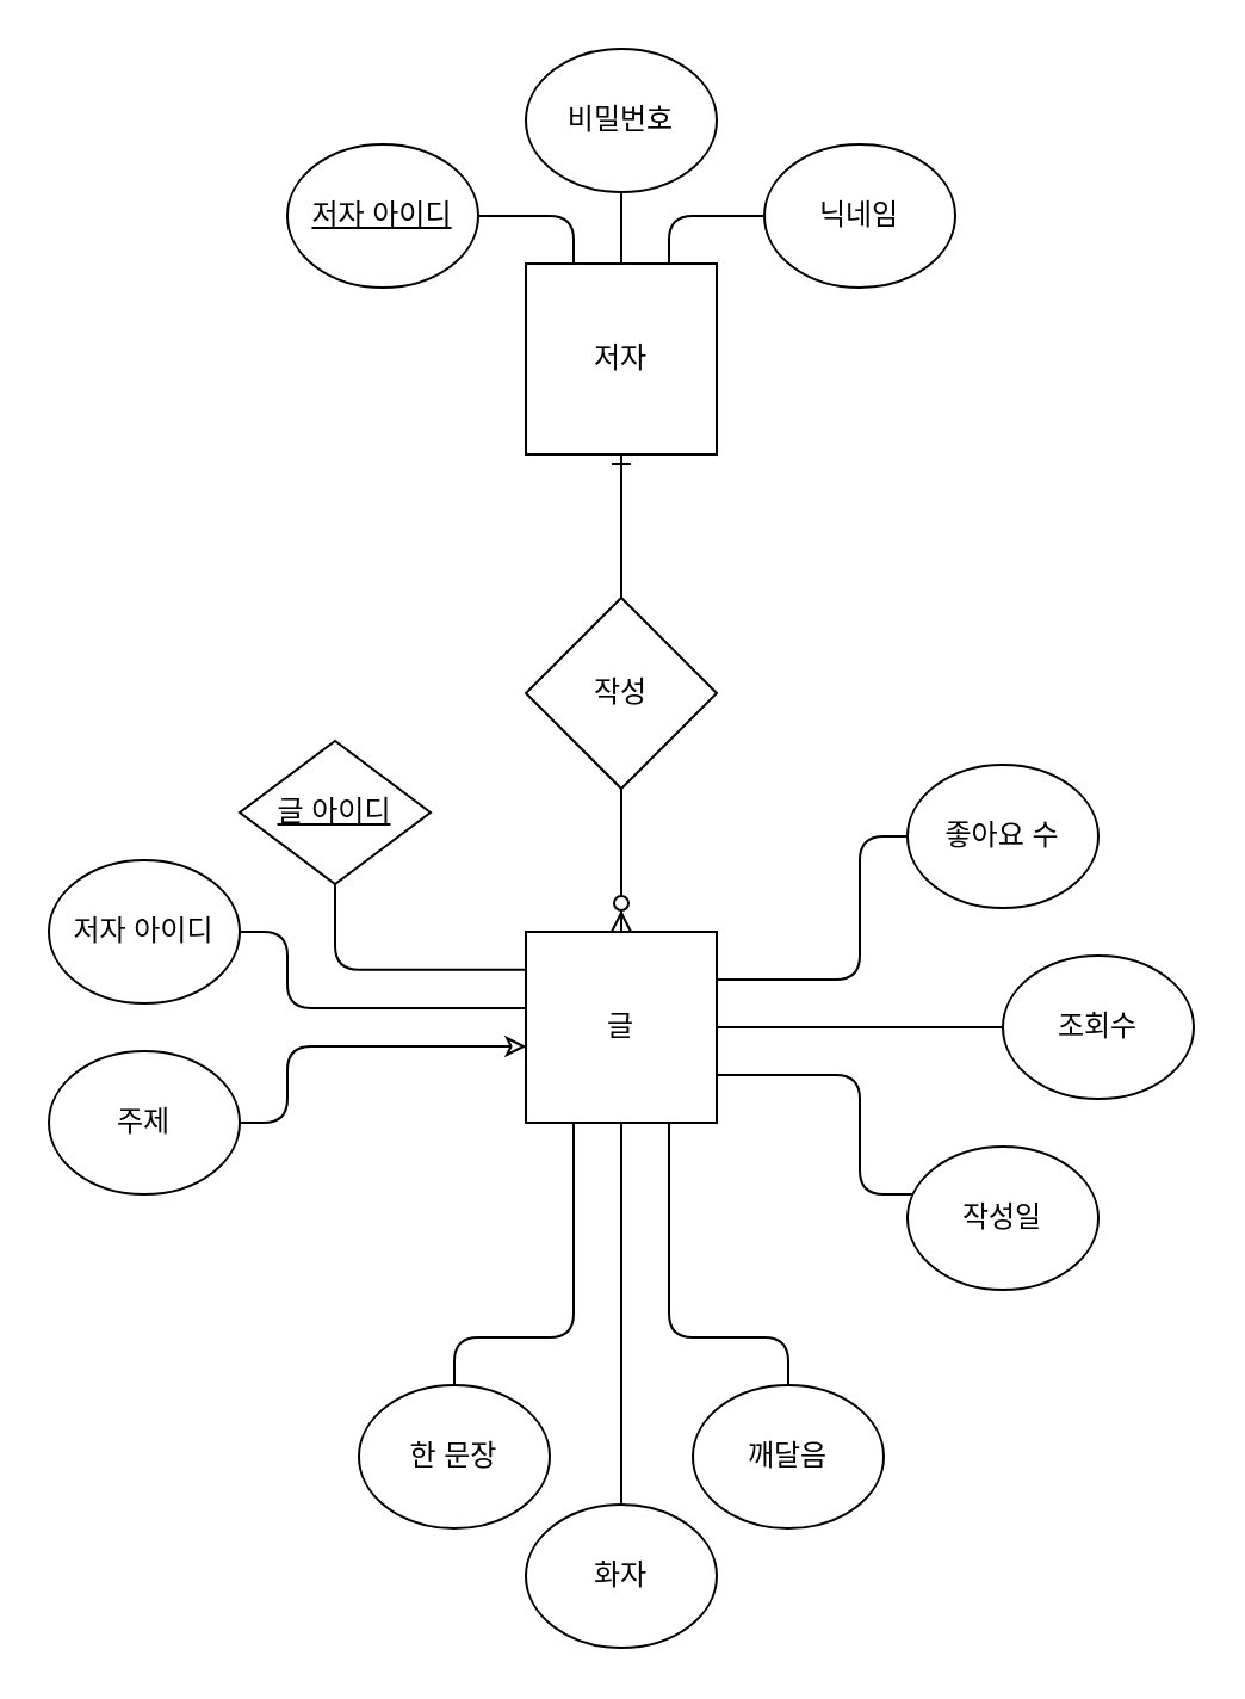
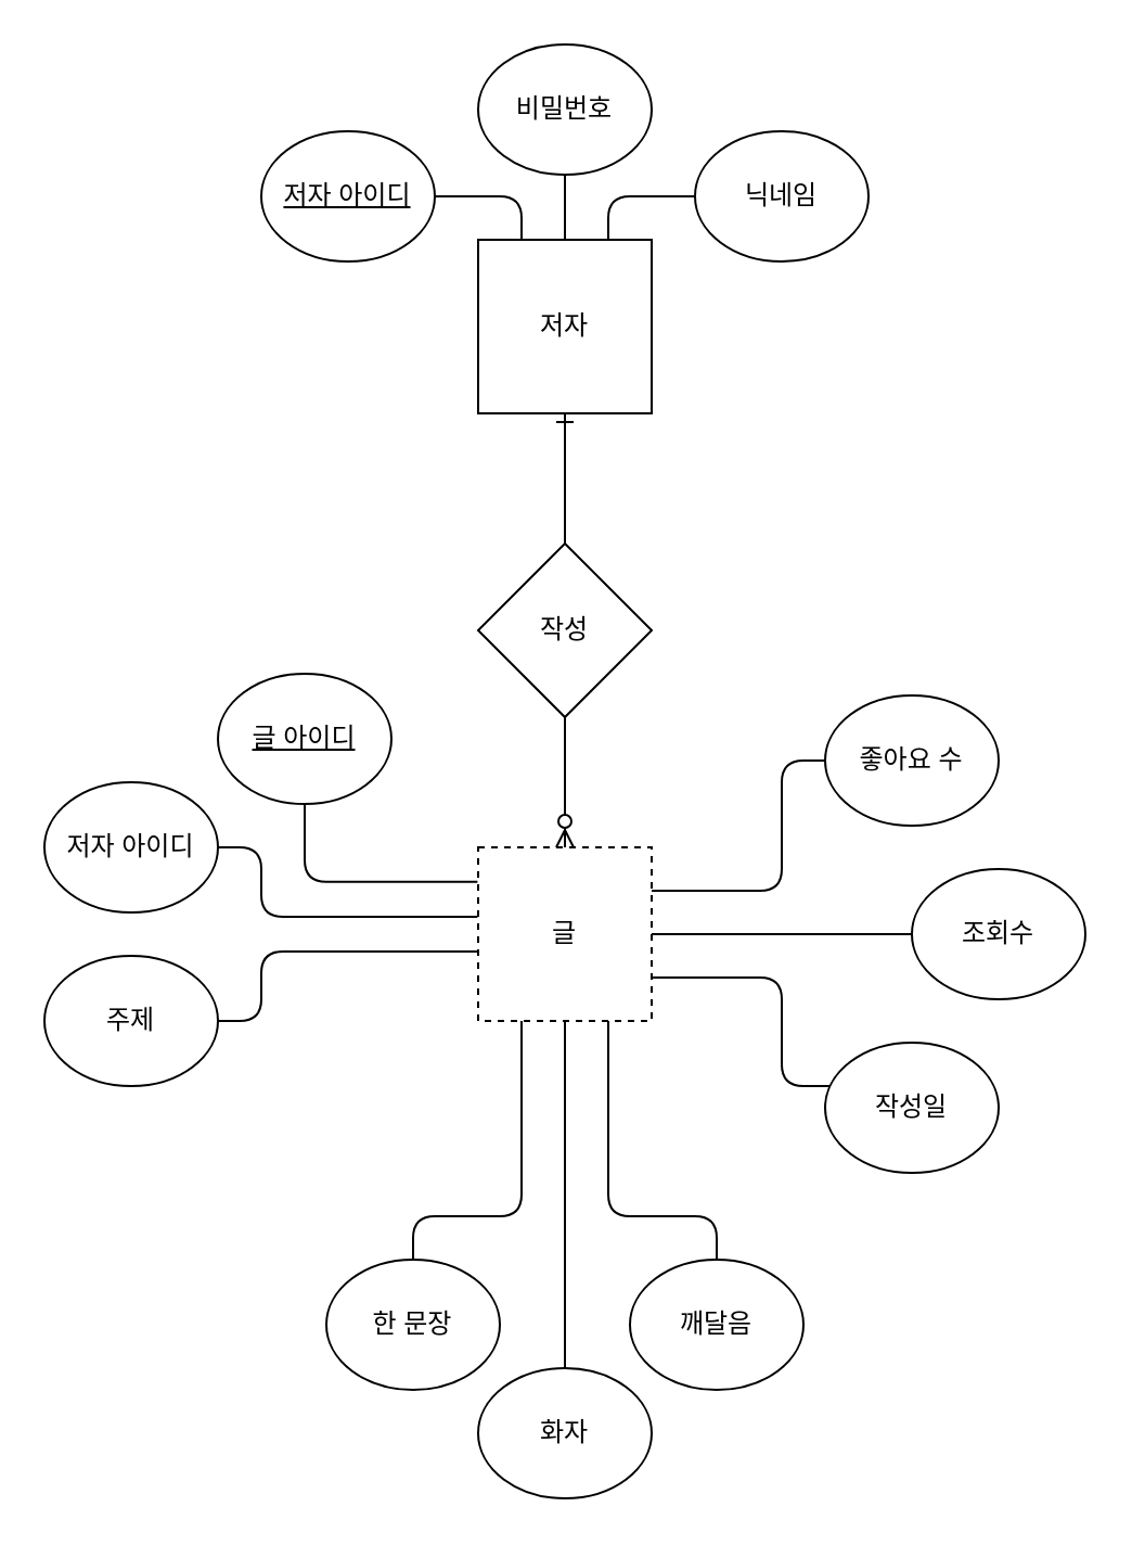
  <mxCell id="0" />
  <mxCell id="1" parent="0" />
  <mxCell id="2" value="저자" style="rounded=0;whiteSpace=wrap;html=1;" parent="1" vertex="1"><mxGeometry x="220" y="110" width="80" height="80" as="geometry" /></mxCell>
  <mxCell id="3" style="edgeStyle=orthogonalEdgeStyle;rounded=0;orthogonalLoop=1;jettySize=auto;html=1;entryX=0.5;entryY=1;entryDx=0;entryDy=0;endArrow=ERone;endFill=0;" parent="1" source="8" target="2" edge="1"><mxGeometry relative="1" as="geometry" /></mxCell>
- <mxCell id="4" value="글" style="rounded=0;whiteSpace=wrap;html=1;" parent="1" vertex="1"><mxGeometry x="220" y="390" width="80" height="80" as="geometry" /></mxCell>
+ <mxCell id="4" value="글" style="rounded=0;whiteSpace=wrap;html=1;dashed=1;" parent="1" vertex="1"><mxGeometry x="220" y="390" width="80" height="80" as="geometry" /></mxCell>
  <mxCell id="5" style="edgeStyle=orthogonalEdgeStyle;rounded=1;orthogonalLoop=1;jettySize=auto;html=1;exitX=1;exitY=0.5;exitDx=0;exitDy=0;entryX=0.25;entryY=0;entryDx=0;entryDy=0;endArrow=none;endFill=0;" parent="1" source="6" target="2" edge="1"><mxGeometry relative="1" as="geometry"><Array as="points"><mxPoint x="240" y="90" /></Array></mxGeometry></mxCell>
  <mxCell id="6" value="&lt;u&gt;저자 아이디&lt;/u&gt;" style="ellipse;whiteSpace=wrap;html=1;" parent="1" vertex="1"><mxGeometry x="120" y="60" width="80" height="60" as="geometry" /></mxCell>
  <mxCell id="7" style="edgeStyle=orthogonalEdgeStyle;rounded=1;orthogonalLoop=1;jettySize=auto;html=1;endArrow=ERzeroToMany;endFill=1;" parent="1" source="8" target="4" edge="1"><mxGeometry relative="1" as="geometry" /></mxCell>
  <mxCell id="8" value="작성" style="rhombus;whiteSpace=wrap;html=1;" parent="1" vertex="1"><mxGeometry x="220" y="250" width="80" height="80" as="geometry" /></mxCell>
  <mxCell id="9" style="edgeStyle=orthogonalEdgeStyle;rounded=1;orthogonalLoop=1;jettySize=auto;html=1;entryX=0.5;entryY=0;entryDx=0;entryDy=0;endArrow=none;endFill=0;" parent="1" source="10" target="2" edge="1"><mxGeometry relative="1" as="geometry" /></mxCell>
  <mxCell id="10" value="비밀번호" style="ellipse;whiteSpace=wrap;html=1;" parent="1" vertex="1"><mxGeometry x="220" y="20" width="80" height="60" as="geometry" /></mxCell>
  <mxCell id="11" style="edgeStyle=orthogonalEdgeStyle;rounded=1;orthogonalLoop=1;jettySize=auto;html=1;entryX=0.75;entryY=0;entryDx=0;entryDy=0;endArrow=none;endFill=0;" parent="1" source="12" target="2" edge="1"><mxGeometry relative="1" as="geometry"><Array as="points"><mxPoint x="280" y="90" /></Array></mxGeometry></mxCell>
  <mxCell id="12" value="닉네임" style="ellipse;whiteSpace=wrap;html=1;" parent="1" vertex="1"><mxGeometry x="320" y="60" width="80" height="60" as="geometry" /></mxCell>
  <mxCell id="13" style="edgeStyle=orthogonalEdgeStyle;rounded=1;orthogonalLoop=1;jettySize=auto;html=1;endArrow=none;endFill=0;entryX=-0.004;entryY=0.199;entryDx=0;entryDy=0;entryPerimeter=0;" parent="1" source="14" target="4" edge="1"><mxGeometry relative="1" as="geometry"><Array as="points"><mxPoint x="140" y="406" /></Array><mxPoint x="220" y="410" as="targetPoint" /></mxGeometry></mxCell>
- <mxCell id="14" value="&lt;u&gt;글 아이디&lt;/u&gt;" style="rhombus;whiteSpace=wrap;html=1;" parent="1" vertex="1"><mxGeometry x="100" y="310" width="80" height="60" as="geometry" /></mxCell>
+ <mxCell id="14" value="&lt;u&gt;글 아이디&lt;/u&gt;" style="ellipse;whiteSpace=wrap;html=1;" parent="1" vertex="1"><mxGeometry x="100" y="310" width="80" height="60" as="geometry" /></mxCell>
  <mxCell id="15" style="edgeStyle=orthogonalEdgeStyle;rounded=1;orthogonalLoop=1;jettySize=auto;html=1;entryX=-0.004;entryY=0.4;entryDx=0;entryDy=0;endArrow=none;endFill=0;entryPerimeter=0;" parent="1" source="16" target="4" edge="1"><mxGeometry relative="1" as="geometry"><Array as="points"><mxPoint x="120" y="390" /><mxPoint x="120" y="422" /></Array></mxGeometry></mxCell>
  <mxCell id="16" value="저자 아이디" style="ellipse;whiteSpace=wrap;html=1;" parent="1" vertex="1"><mxGeometry x="20" y="360" width="80" height="60" as="geometry" /></mxCell>
- <mxCell id="17" style="edgeStyle=orthogonalEdgeStyle;rounded=1;orthogonalLoop=1;jettySize=auto;html=1;entryX=0.002;entryY=0.6;entryDx=0;entryDy=0;endArrow=classic;endFill=0;entryPerimeter=0;" parent="1" source="18" target="4" edge="1"><mxGeometry relative="1" as="geometry"><Array as="points"><mxPoint x="120" y="470" /><mxPoint x="120" y="438" /></Array></mxGeometry></mxCell>
+ <mxCell id="17" style="edgeStyle=orthogonalEdgeStyle;rounded=1;orthogonalLoop=1;jettySize=auto;html=1;entryX=0.002;entryY=0.6;entryDx=0;entryDy=0;endArrow=none;endFill=0;entryPerimeter=0;" parent="1" source="18" target="4" edge="1"><mxGeometry relative="1" as="geometry"><Array as="points"><mxPoint x="120" y="470" /><mxPoint x="120" y="438" /></Array></mxGeometry></mxCell>
  <mxCell id="18" value="주제" style="ellipse;whiteSpace=wrap;html=1;" parent="1" vertex="1"><mxGeometry x="20" y="440" width="80" height="60" as="geometry" /></mxCell>
  <mxCell id="19" style="edgeStyle=orthogonalEdgeStyle;rounded=1;orthogonalLoop=1;jettySize=auto;html=1;entryX=0.5;entryY=1;entryDx=0;entryDy=0;endArrow=none;endFill=0;" parent="1" source="20" target="4" edge="1"><mxGeometry relative="1" as="geometry" /></mxCell>
  <mxCell id="20" value="화자" style="ellipse;whiteSpace=wrap;html=1;" parent="1" vertex="1"><mxGeometry x="220" y="630" width="80" height="60" as="geometry" /></mxCell>
  <mxCell id="21" style="edgeStyle=orthogonalEdgeStyle;rounded=1;orthogonalLoop=1;jettySize=auto;html=1;entryX=1;entryY=0.75;entryDx=0;entryDy=0;endArrow=none;endFill=0;" parent="1" source="22" target="4" edge="1"><mxGeometry relative="1" as="geometry"><Array as="points"><mxPoint x="360" y="500" /><mxPoint x="360" y="450" /></Array></mxGeometry></mxCell>
  <mxCell id="22" value="작성일" style="ellipse;whiteSpace=wrap;html=1;" parent="1" vertex="1"><mxGeometry x="380" y="480" width="80" height="60" as="geometry" /></mxCell>
  <mxCell id="23" style="edgeStyle=orthogonalEdgeStyle;rounded=1;orthogonalLoop=1;jettySize=auto;html=1;entryX=1;entryY=0.5;entryDx=0;entryDy=0;endArrow=none;endFill=0;" parent="1" source="24" target="4" edge="1"><mxGeometry relative="1" as="geometry" /></mxCell>
  <mxCell id="24" value="조회수" style="ellipse;whiteSpace=wrap;html=1;" parent="1" vertex="1"><mxGeometry x="420" y="400" width="80" height="60" as="geometry" /></mxCell>
  <mxCell id="25" style="edgeStyle=orthogonalEdgeStyle;rounded=1;orthogonalLoop=1;jettySize=auto;html=1;entryX=1;entryY=0.25;entryDx=0;entryDy=0;endArrow=none;endFill=0;" parent="1" source="26" target="4" edge="1"><mxGeometry relative="1" as="geometry"><Array as="points"><mxPoint x="360" y="350" /><mxPoint x="360" y="410" /></Array></mxGeometry></mxCell>
  <mxCell id="26" value="좋아요 수" style="ellipse;whiteSpace=wrap;html=1;" parent="1" vertex="1"><mxGeometry x="380" y="320" width="80" height="60" as="geometry" /></mxCell>
  <mxCell id="27" style="edgeStyle=orthogonalEdgeStyle;rounded=1;orthogonalLoop=1;jettySize=auto;html=1;entryX=0.25;entryY=1;entryDx=0;entryDy=0;endArrow=none;endFill=0;" edge="1" parent="1" source="28" target="4"><mxGeometry relative="1" as="geometry"><Array as="points"><mxPoint x="190" y="560" /><mxPoint x="240" y="560" /></Array></mxGeometry></mxCell>
  <mxCell id="28" value="한 문장" style="ellipse;whiteSpace=wrap;html=1;" vertex="1" parent="1"><mxGeometry x="150" y="580" width="80" height="60" as="geometry" /></mxCell>
  <mxCell id="29" style="edgeStyle=orthogonalEdgeStyle;rounded=1;orthogonalLoop=1;jettySize=auto;html=1;entryX=0.75;entryY=1;entryDx=0;entryDy=0;endArrow=none;endFill=0;" edge="1" parent="1" source="30" target="4"><mxGeometry relative="1" as="geometry"><Array as="points"><mxPoint x="330" y="560" /><mxPoint x="280" y="560" /></Array></mxGeometry></mxCell>
  <mxCell id="30" value="깨달음" style="ellipse;whiteSpace=wrap;html=1;" vertex="1" parent="1"><mxGeometry x="290" y="580" width="80" height="60" as="geometry" /></mxCell>
